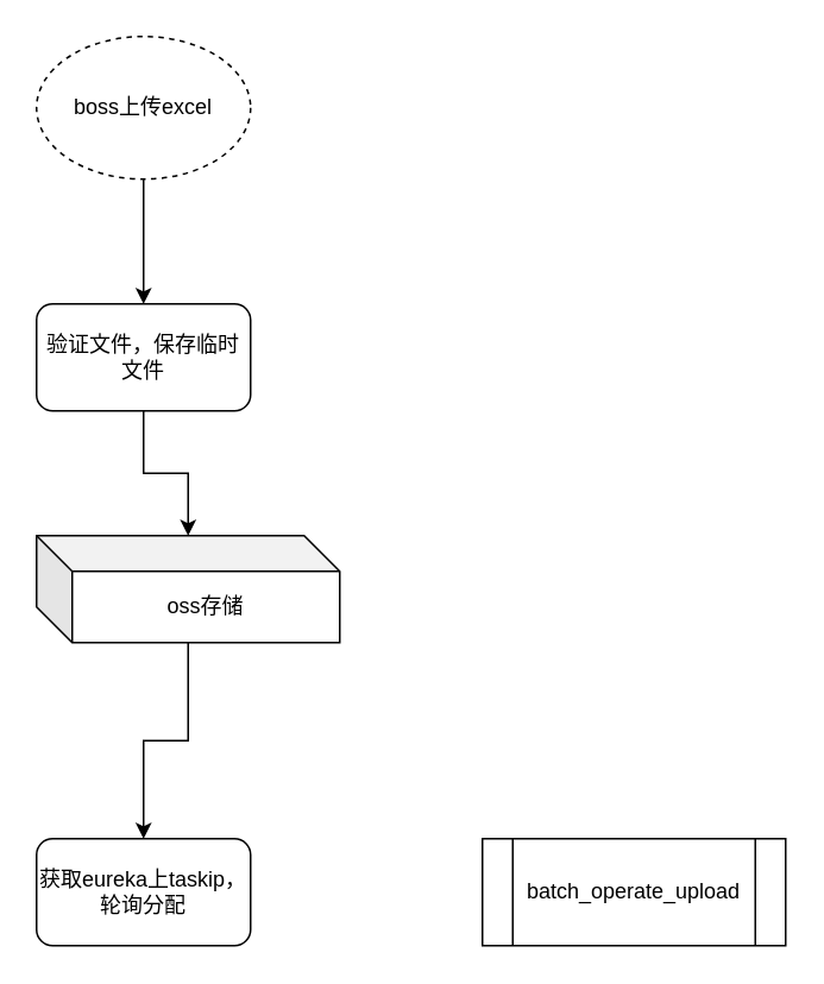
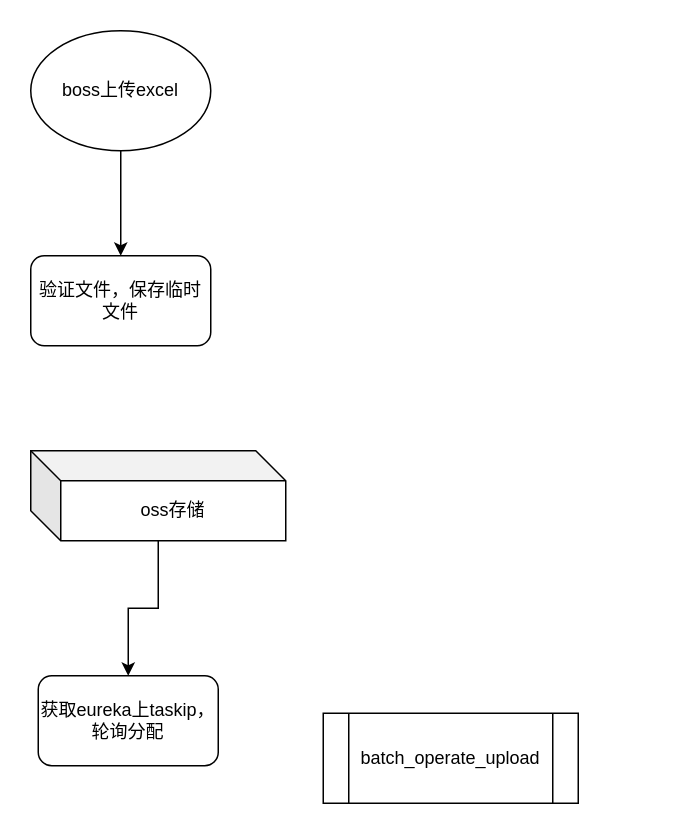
  <mxCell id="0" />
  <mxCell id="1" parent="0" />
  <mxCell id="2" style="edgeStyle=orthogonalEdgeStyle;rounded=0;orthogonalLoop=1;jettySize=auto;html=1;exitX=0.5;exitY=1;exitDx=0;exitDy=0;" edge="1" parent="1" source="3" target="5"><mxGeometry relative="1" as="geometry" /></mxCell>
- <mxCell id="3" value="boss上传excel" style="ellipse;whiteSpace=wrap;html=1;dashed=1;" vertex="1" parent="1"><mxGeometry x="20" y="20" width="120" height="80" as="geometry" /></mxCell>
- <mxCell id="4" value="" style="edgeStyle=orthogonalEdgeStyle;rounded=0;orthogonalLoop=1;jettySize=auto;html=1;" edge="1" parent="1" source="5" target="7"><mxGeometry relative="1" as="geometry" /></mxCell>
+ <mxCell id="3" value="boss上传excel" style="ellipse;whiteSpace=wrap;html=1;" vertex="1" parent="1"><mxGeometry x="20" y="20" width="120" height="80" as="geometry" /></mxCell>
  <mxCell id="5" value="验证文件，保存临时文件" style="rounded=1;whiteSpace=wrap;html=1;" vertex="1" parent="1"><mxGeometry x="20" y="170" width="120" height="60" as="geometry" /></mxCell>
  <mxCell id="6" value="" style="edgeStyle=orthogonalEdgeStyle;rounded=0;orthogonalLoop=1;jettySize=auto;html=1;" edge="1" parent="1" source="7" target="8"><mxGeometry relative="1" as="geometry" /></mxCell>
  <mxCell id="7" value="oss存储" style="shape=cube;whiteSpace=wrap;html=1;boundedLbl=1;backgroundOutline=1;darkOpacity=0.05;darkOpacity2=0.1;rounded=1;" vertex="1" parent="1"><mxGeometry x="20" y="300" width="170" height="60" as="geometry" /></mxCell>
- <mxCell id="8" value="获取eureka上taskip，轮询分配" style="whiteSpace=wrap;html=1;rounded=1;" vertex="1" parent="1"><mxGeometry x="20" y="470" width="120" height="60" as="geometry" /></mxCell>
- <mxCell id="9" value="batch_operate_upload" style="shape=process;whiteSpace=wrap;html=1;backgroundOutline=1;" vertex="1" parent="1"><mxGeometry x="270" y="470" width="170" height="60" as="geometry" /></mxCell>
+ <mxCell id="8" value="获取eureka上taskip，轮询分配" style="whiteSpace=wrap;html=1;rounded=1;" vertex="1" parent="1"><mxGeometry x="25" y="450" width="120" height="60" as="geometry" /></mxCell>
+ <mxCell id="9" value="batch_operate_upload" style="shape=process;whiteSpace=wrap;html=1;backgroundOutline=1;" vertex="1" parent="1"><mxGeometry x="215" y="475" width="170" height="60" as="geometry" /></mxCell>
